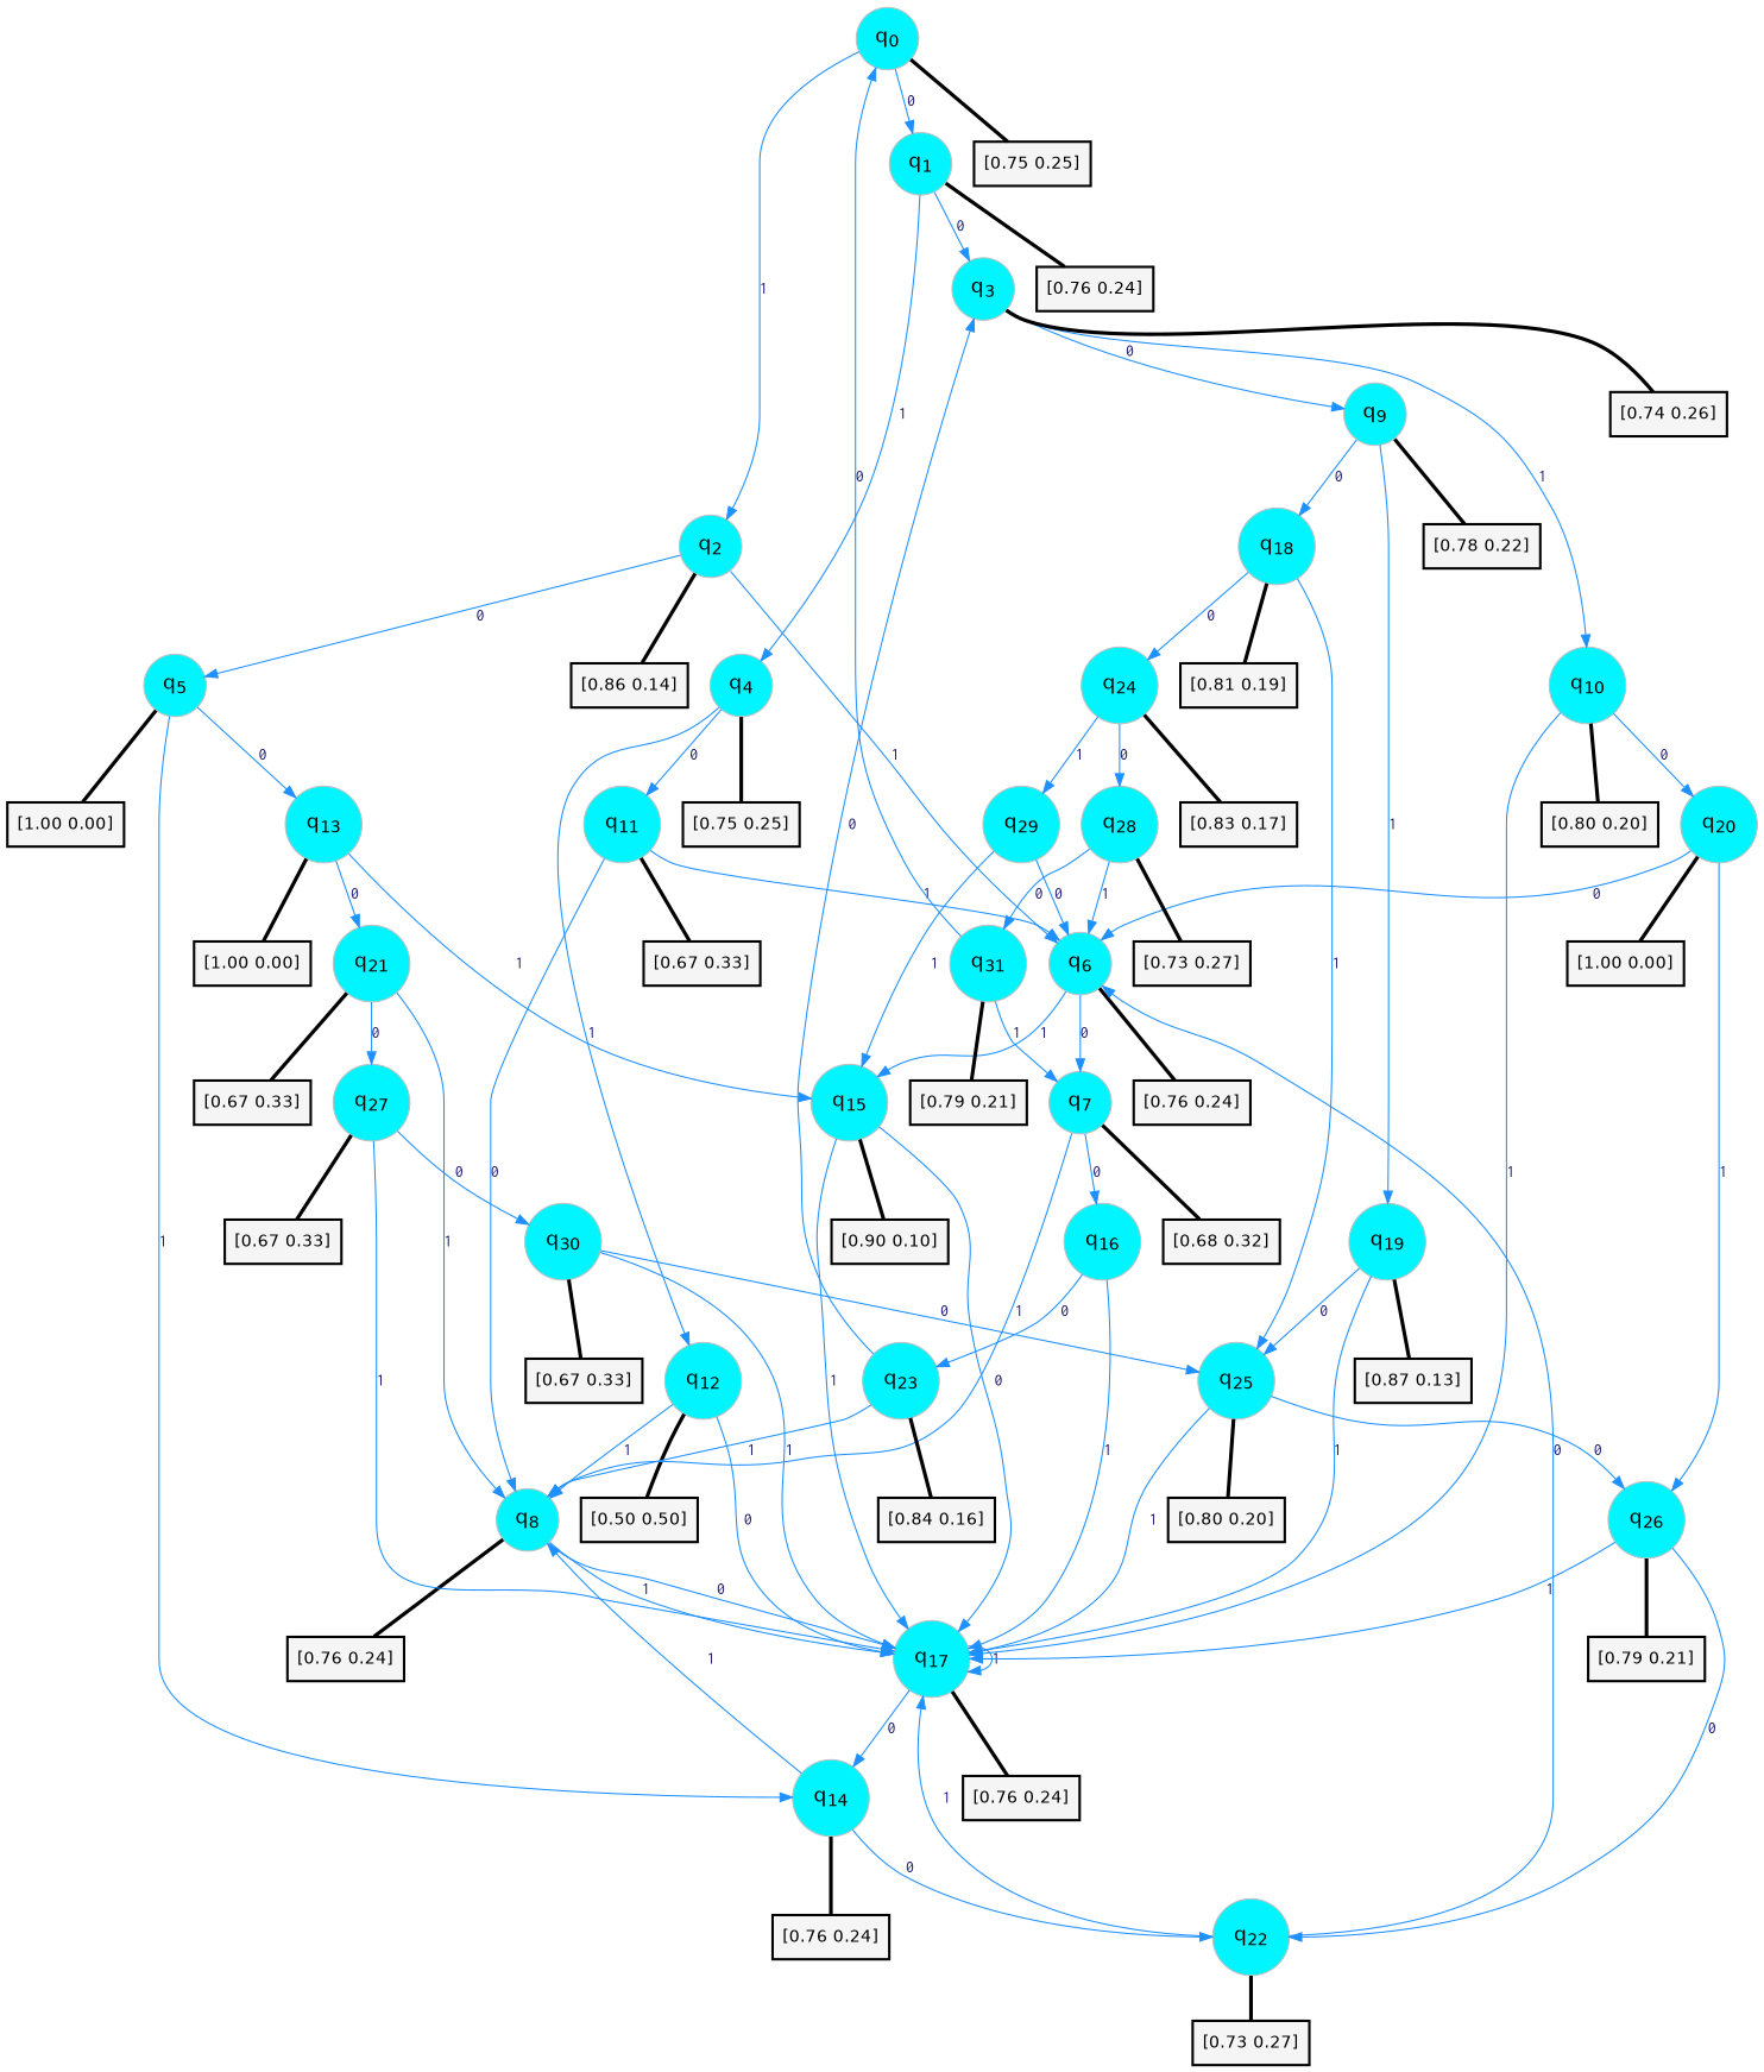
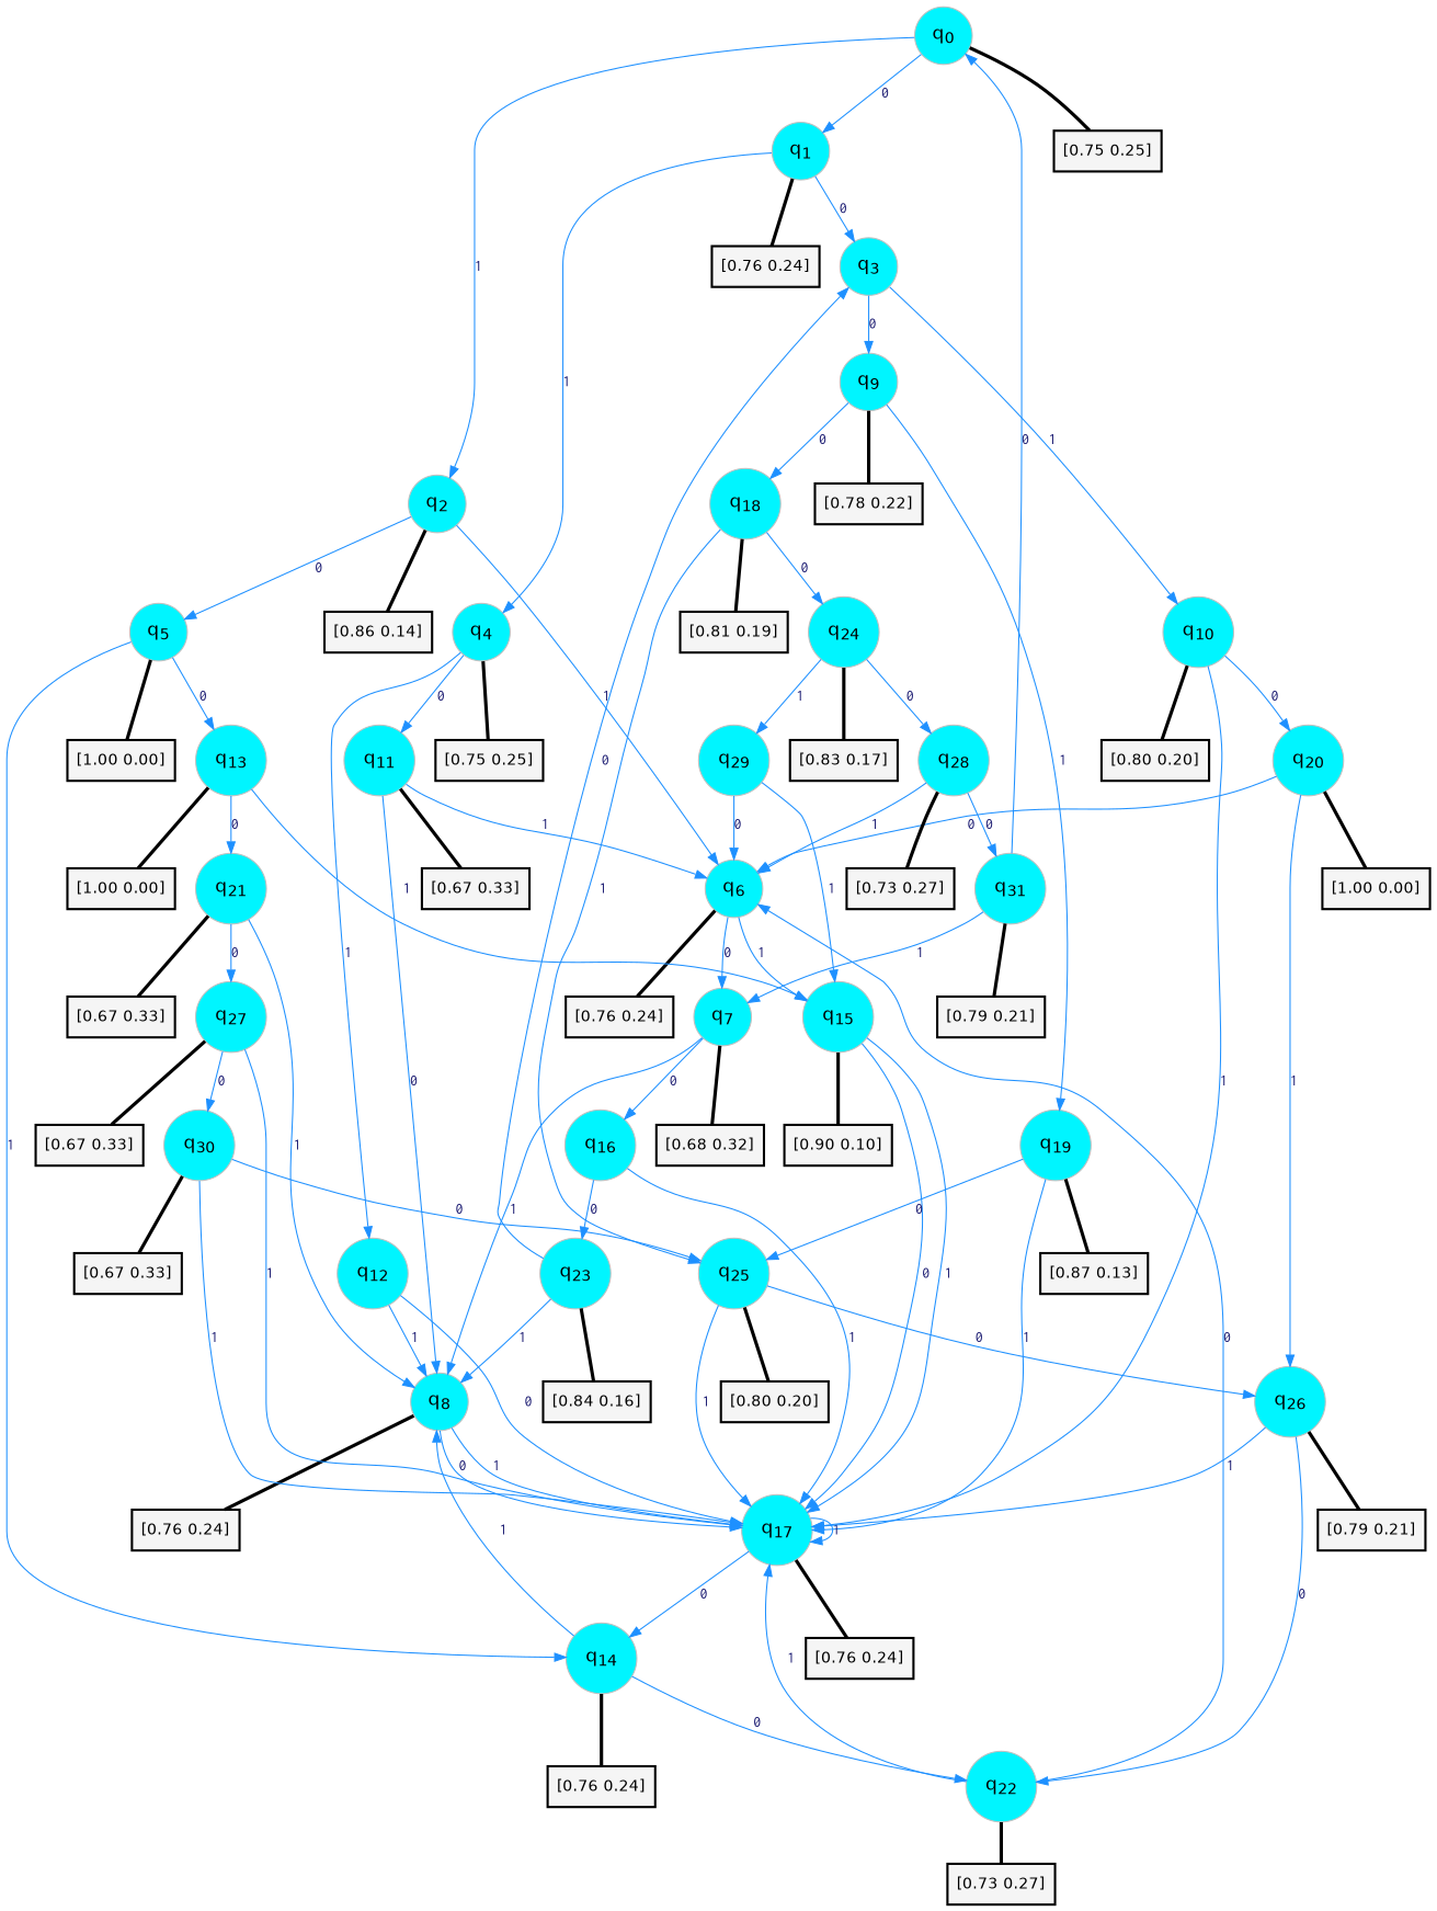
  digraph {
    rankdir=TD
    node [color=gray fillcolor=turquoise1 fontcolor=black fontname=Helvetica fontsize=16 fontweight=bold shape=circle style=filled]
    edge [arrowsize=1 color=dodgerblue1 fontcolor=midnightblue fontname=courier fontweight=bold penwidth=1 style=solid weight=20]
    n1 [label=<q<SUB>0</SUB>>]
    n2 [label=<q<SUB>1</SUB>>]
    n3 [label=<q<SUB>2</SUB>>]
    n4 [color=black fillcolor=whitesmoke fontsize=14 label="[0.75 0.25]" penwidth=2 shape=box]
    n5 [label=<q<SUB>3</SUB>>]
    n6 [label=<q<SUB>4</SUB>>]
    n7 [color=black fillcolor=whitesmoke fontsize=14 label="[0.76 0.24]" penwidth=2 shape=box]
    n8 [label=<q<SUB>5</SUB>>]
    n9 [label=<q<SUB>6</SUB>>]
    n10 [color=black fillcolor=whitesmoke fontsize=14 label="[0.86 0.14]" penwidth=2 shape=box]
    n11 [label=<q<SUB>9</SUB>>]
    n12 [label=<q<SUB>10</SUB>>]
-   n13 [color=black fillcolor=whitesmoke fontsize=14 label="[0.74 0.26]" penwidth=2 shape=box]
    n14 [label=<q<SUB>11</SUB>>]
    n15 [label=<q<SUB>12</SUB>>]
    n16 [color=black fillcolor=whitesmoke fontsize=14 label="[0.75 0.25]" penwidth=2 shape=box]
    n17 [label=<q<SUB>13</SUB>>]
    n18 [label=<q<SUB>14</SUB>>]
    n19 [color=black fillcolor=whitesmoke fontsize=14 label="[1.00 0.00]" penwidth=2 shape=box]
    n20 [label=<q<SUB>7</SUB>>]
    n21 [label=<q<SUB>15</SUB>>]
    n22 [color=black fillcolor=whitesmoke fontsize=14 label="[0.76 0.24]" penwidth=2 shape=box]
    n23 [label=<q<SUB>18</SUB>>]
    n24 [label=<q<SUB>19</SUB>>]
    n25 [color=black fillcolor=whitesmoke fontsize=14 label="[0.78 0.22]" penwidth=2 shape=box]
    n26 [label=<q<SUB>17</SUB>>]
    n27 [label=<q<SUB>20</SUB>>]
    n28 [color=black fillcolor=whitesmoke fontsize=14 label="[0.80 0.20]" penwidth=2 shape=box]
    n29 [label=<q<SUB>8</SUB>>]
    n30 [color=black fillcolor=whitesmoke fontsize=14 label="[0.67 0.33]" penwidth=2 shape=box]
-   n31 [color=black fillcolor=whitesmoke fontsize=14 label="[0.50 0.50]" penwidth=2 shape=box]
    n32 [label=<q<SUB>21</SUB>>]
    n33 [color=black fillcolor=whitesmoke fontsize=14 label="[1.00 0.00]" penwidth=2 shape=box]
    n34 [label=<q<SUB>22</SUB>>]
    n35 [color=black fillcolor=whitesmoke fontsize=14 label="[0.76 0.24]" penwidth=2 shape=box]
    n36 [label=<q<SUB>16</SUB>>]
    n37 [color=black fillcolor=whitesmoke fontsize=14 label="[0.68 0.32]" penwidth=2 shape=box]
    n38 [color=black fillcolor=whitesmoke fontsize=14 label="[0.90 0.10]" penwidth=2 shape=box]
    n39 [color=black fillcolor=whitesmoke fontsize=14 label="[0.76 0.24]" penwidth=2 shape=box]
    n40 [label=<q<SUB>23</SUB>>]
    n41 [color=black fillcolor=whitesmoke fontsize=14 label="[0.76 0.24]" penwidth=2 shape=box]
    n42 [label=<q<SUB>24</SUB>>]
    n43 [label=<q<SUB>25</SUB>>]
    n44 [color=black fillcolor=whitesmoke fontsize=14 label="[0.81 0.19]" penwidth=2 shape=box]
    n45 [color=black fillcolor=whitesmoke fontsize=14 label="[0.87 0.13]" penwidth=2 shape=box]
    n46 [label=<q<SUB>26</SUB>>]
    n47 [color=black fillcolor=whitesmoke fontsize=14 label="[1.00 0.00]" penwidth=2 shape=box]
    n48 [label=<q<SUB>27</SUB>>]
    n49 [color=black fillcolor=whitesmoke fontsize=14 label="[0.67 0.33]" penwidth=2 shape=box]
    n50 [color=black fillcolor=whitesmoke fontsize=14 label="[0.73 0.27]" penwidth=2 shape=box]
    n51 [color=black fillcolor=whitesmoke fontsize=14 label="[0.84 0.16]" penwidth=2 shape=box]
    n52 [label=<q<SUB>28</SUB>>]
    n53 [label=<q<SUB>29</SUB>>]
    n54 [color=black fillcolor=whitesmoke fontsize=14 label="[0.83 0.17]" penwidth=2 shape=box]
    n55 [color=black fillcolor=whitesmoke fontsize=14 label="[0.80 0.20]" penwidth=2 shape=box]
    n56 [color=black fillcolor=whitesmoke fontsize=14 label="[0.79 0.21]" penwidth=2 shape=box]
    n57 [label=<q<SUB>30</SUB>>]
    n58 [color=black fillcolor=whitesmoke fontsize=14 label="[0.67 0.33]" penwidth=2 shape=box]
    n59 [label=<q<SUB>31</SUB>>]
    n60 [color=black fillcolor=whitesmoke fontsize=14 label="[0.73 0.27]" penwidth=2 shape=box]
    n61 [color=black fillcolor=whitesmoke fontsize=14 label="[0.67 0.33]" penwidth=2 shape=box]
    n62 [color=black fillcolor=whitesmoke fontsize=14 label="[0.79 0.21]" penwidth=2 shape=box]
    n1 -> n2 [label=0]
    n1 -> n3 [label=1]
    n1 -> n4 [arrowhead=none color=black penwidth=3]
    n2 -> n5 [label=0]
    n2 -> n6 [label=1]
    n2 -> n7 [arrowhead=none color=black penwidth=3]
    n3 -> n8 [label=0]
    n3 -> n9 [label=1]
    n3 -> n10 [arrowhead=none color=black penwidth=3]
    n5 -> n11 [label=0]
    n5 -> n12 [label=1]
-   n5 -> n13 [arrowhead=none color=black penwidth=3]
    n6 -> n14 [label=0]
    n6 -> n15 [label=1]
    n6 -> n16 [arrowhead=none color=black penwidth=3]
    n8 -> n17 [label=0]
    n8 -> n18 [label=1]
    n8 -> n19 [arrowhead=none color=black penwidth=3]
    n9 -> n20 [label=0]
    n9 -> n21 [label=1]
    n9 -> n22 [arrowhead=none color=black penwidth=3]
    n11 -> n23 [label=0]
    n11 -> n24 [label=1]
    n11 -> n25 [arrowhead=none color=black penwidth=3]
    n12 -> n26 [label=1]
    n12 -> n27 [label=0]
    n12 -> n28 [arrowhead=none color=black penwidth=3]
    n14 -> n9 [label=1]
    n14 -> n29 [label=0]
    n14 -> n30 [arrowhead=none color=black penwidth=3]
    n15 -> n26 [label=0]
    n15 -> n29 [label=1]
-   n15 -> n31 [arrowhead=none color=black penwidth=3]
    n17 -> n21 [label=1]
    n17 -> n32 [label=0]
    n17 -> n33 [arrowhead=none color=black penwidth=3]
    n18 -> n29 [label=1]
    n18 -> n34 [label=0]
    n18 -> n35 [arrowhead=none color=black penwidth=3]
    n20 -> n29 [label=1]
    n20 -> n36 [label=0]
    n20 -> n37 [arrowhead=none color=black penwidth=3]
    n21 -> n26 [label=0]
    n21 -> n26 [label=1]
    n21 -> n38 [arrowhead=none color=black penwidth=3]
    n23 -> n42 [label=0]
    n23 -> n43 [label=1]
    n23 -> n44 [arrowhead=none color=black penwidth=3]
    n24 -> n26 [label=1]
    n24 -> n43 [label=0]
    n24 -> n45 [arrowhead=none color=black penwidth=3]
    n26 -> n18 [label=0]
    n26 -> n26 [label=1]
    n26 -> n41 [arrowhead=none color=black penwidth=3]
    n27 -> n9 [label=0]
    n27 -> n46 [label=1]
    n27 -> n47 [arrowhead=none color=black penwidth=3]
    n29 -> n26 [label=0]
    n29 -> n26 [label=1]
    n29 -> n39 [arrowhead=none color=black penwidth=3]
    n32 -> n29 [label=1]
    n32 -> n48 [label=0]
    n32 -> n49 [arrowhead=none color=black penwidth=3]
    n34 -> n9 [label=0]
    n34 -> n26 [label=1]
    n34 -> n50 [arrowhead=none color=black penwidth=3]
    n36 -> n26 [label=1]
    n36 -> n40 [label=0]
    n40 -> n5 [label=0]
    n40 -> n29 [label=1]
    n40 -> n51 [arrowhead=none color=black penwidth=3]
    n42 -> n52 [label=0]
    n42 -> n53 [label=1]
    n42 -> n54 [arrowhead=none color=black penwidth=3]
    n43 -> n26 [label=1]
    n43 -> n46 [label=0]
    n43 -> n55 [arrowhead=none color=black penwidth=3]
    n46 -> n26 [label=1]
    n46 -> n34 [label=0]
    n46 -> n56 [arrowhead=none color=black penwidth=3]
    n48 -> n26 [label=1]
    n48 -> n57 [label=0]
    n48 -> n58 [arrowhead=none color=black penwidth=3]
    n52 -> n9 [label=1]
    n52 -> n59 [label=0]
    n52 -> n60 [arrowhead=none color=black penwidth=3]
    n53 -> n9 [label=0]
    n53 -> n21 [label=1]
    n57 -> n26 [label=1]
    n57 -> n43 [label=0]
    n57 -> n61 [arrowhead=none color=black penwidth=3]
    n59 -> n1 [label=0]
    n59 -> n20 [label=1]
    n59 -> n62 [arrowhead=none color=black penwidth=3]
  }
